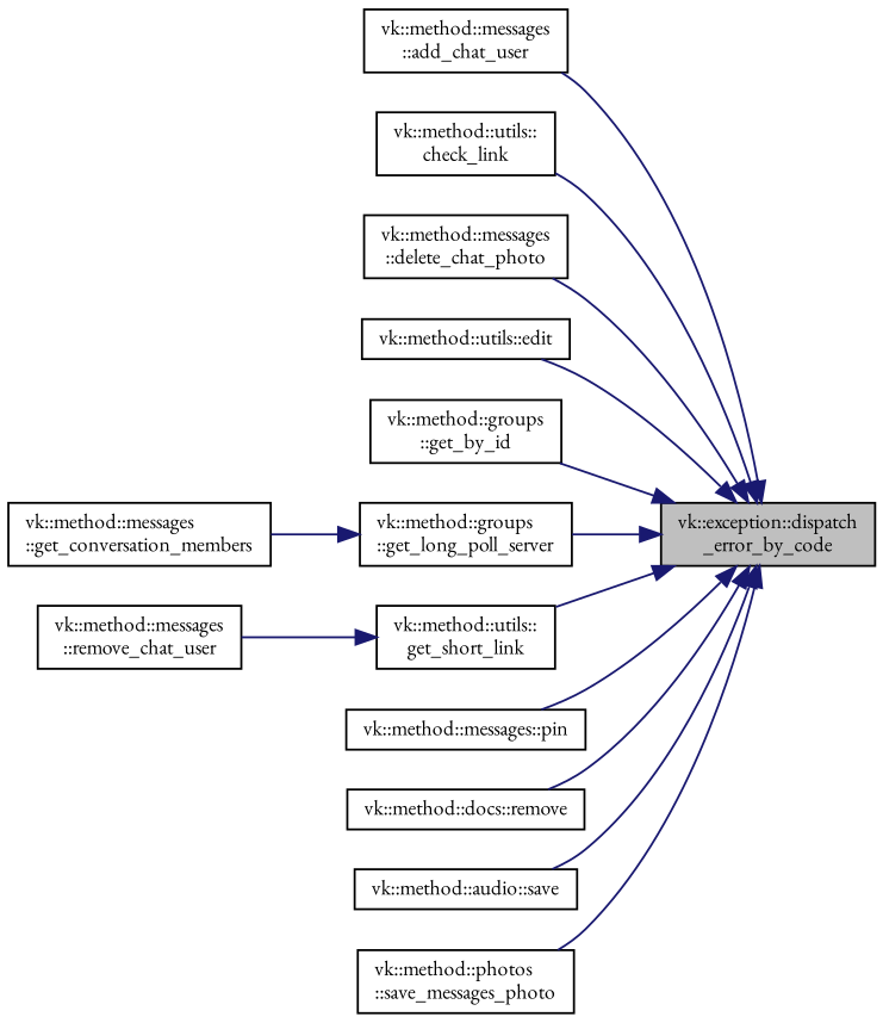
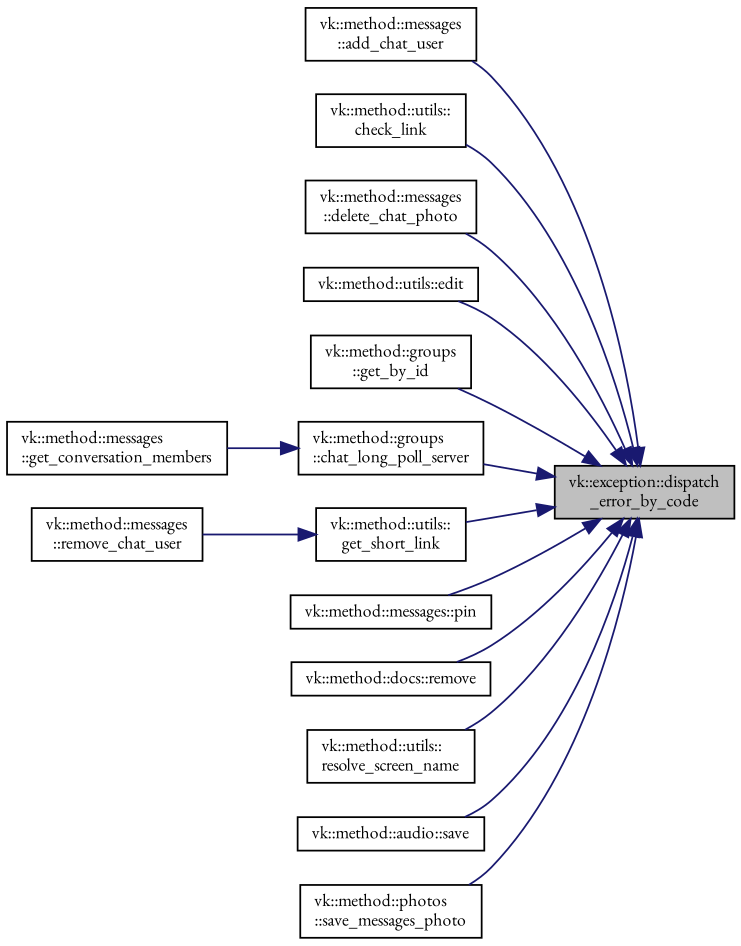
  digraph {
    fontname="EB Garamond"
    rankdir=RL
    node [color=black fillcolor=white fontname="EB Garamond" fontsize=10 shape=record style=filled]
    edge [color=midnightblue dir=back fontname="EB Garamond" fontsize=10 labelfontname=Helvetica labelfontsize=10 style=solid]
    n1 [fillcolor=grey75 fontcolor=black height=0.2 label="vk::exception::dispatch\l_error_by_code" width=0.4]
    n2 [height=0.2 label="vk::method::messages\l::add_chat_user" width=0.4]
    n3 [height=0.2 label="vk::method::utils::\lcheck_link" width=0.4]
    n4 [height=0.2 label="vk::method::messages\l::delete_chat_photo" width=0.4]
    n5 [height=0.2 label="vk::method::utils::edit" width=0.4]
    n6 [height=0.2 label="vk::method::groups\l::get_by_id" width=0.4]
-   n7 [height=0.2 label="vk::method::groups\l::get_long_poll_server" width=0.4]
+   n7 [height=0.2 label="vk::method::groups\l::chat_long_poll_server" width=0.4]
    n8 [height=0.2 label="vk::method::utils::\lget_short_link" width=0.4]
    n9 [height=0.2 label="vk::method::messages::pin" width=0.4]
    n10 [height=0.2 label="vk::method::docs::remove" width=0.4]
+   n11 [height=0.2 label="vk::method::utils::\lresolve_screen_name" width=0.4]
    n12 [height=0.2 label="vk::method::audio::save" width=0.4]
    n13 [height=0.2 label="vk::method::photos\l::save_messages_photo" width=0.4]
    n14 [height=0.2 label="vk::method::messages\l::get_conversation_members" width=0.4]
    n15 [height=0.2 label="vk::method::messages\l::remove_chat_user" width=0.4]
    n1 -> n2
    n1 -> n3
    n1 -> n4
    n1 -> n5
    n1 -> n6
    n1 -> n7
    n1 -> n8
    n1 -> n9
    n1 -> n10
+   n1 -> n11
    n1 -> n12
    n1 -> n13
    n7 -> n14
    n8 -> n15
  }
